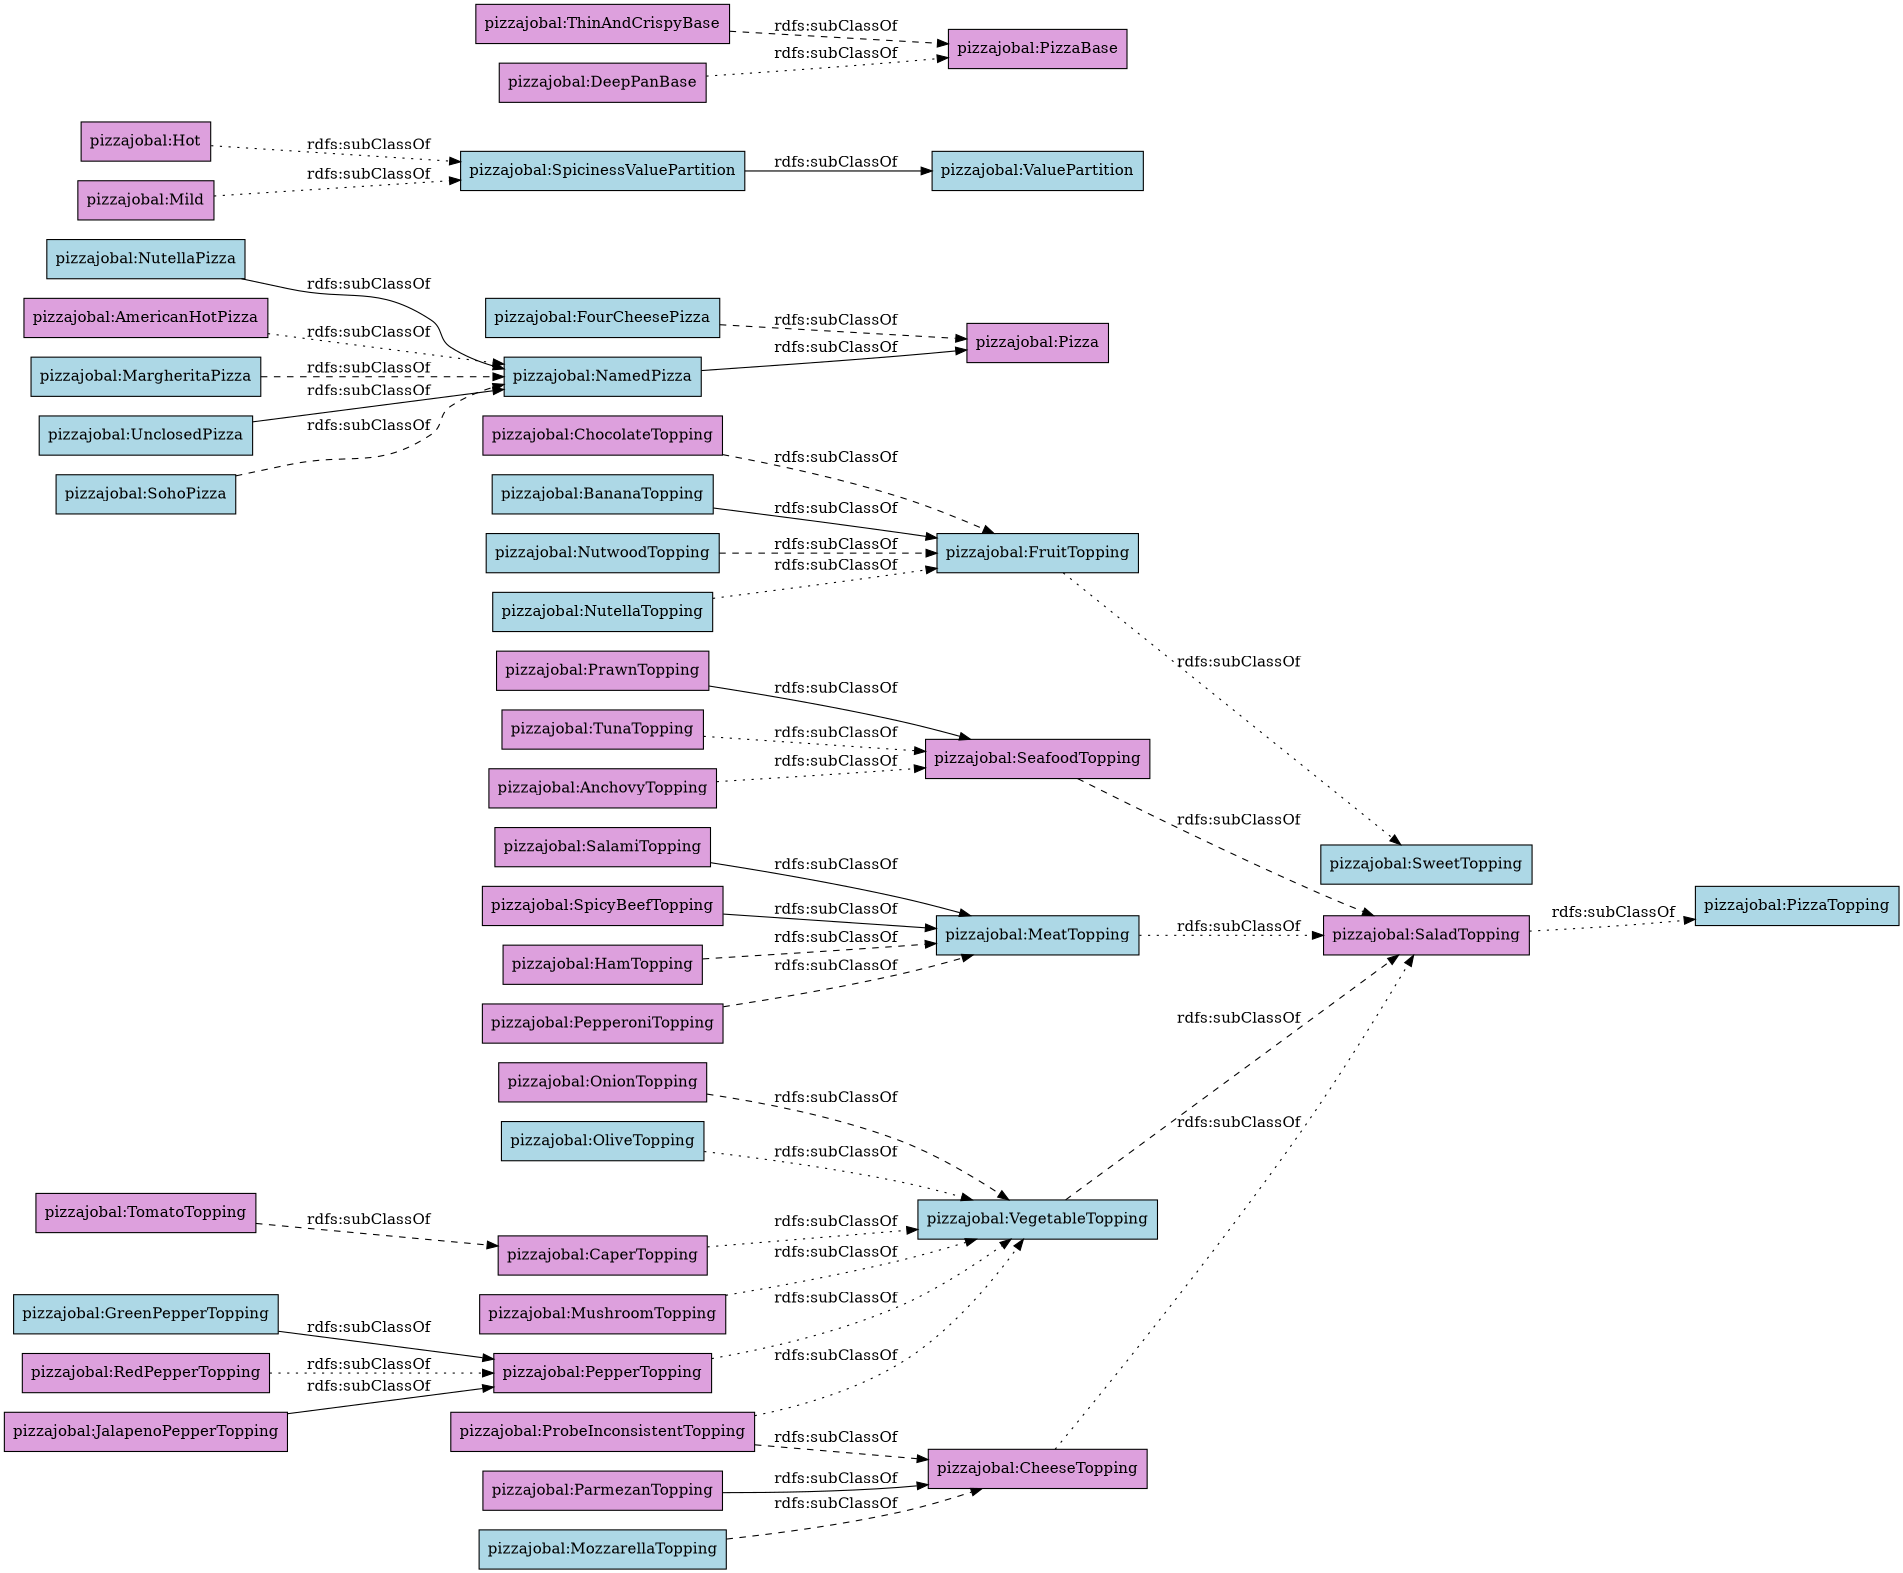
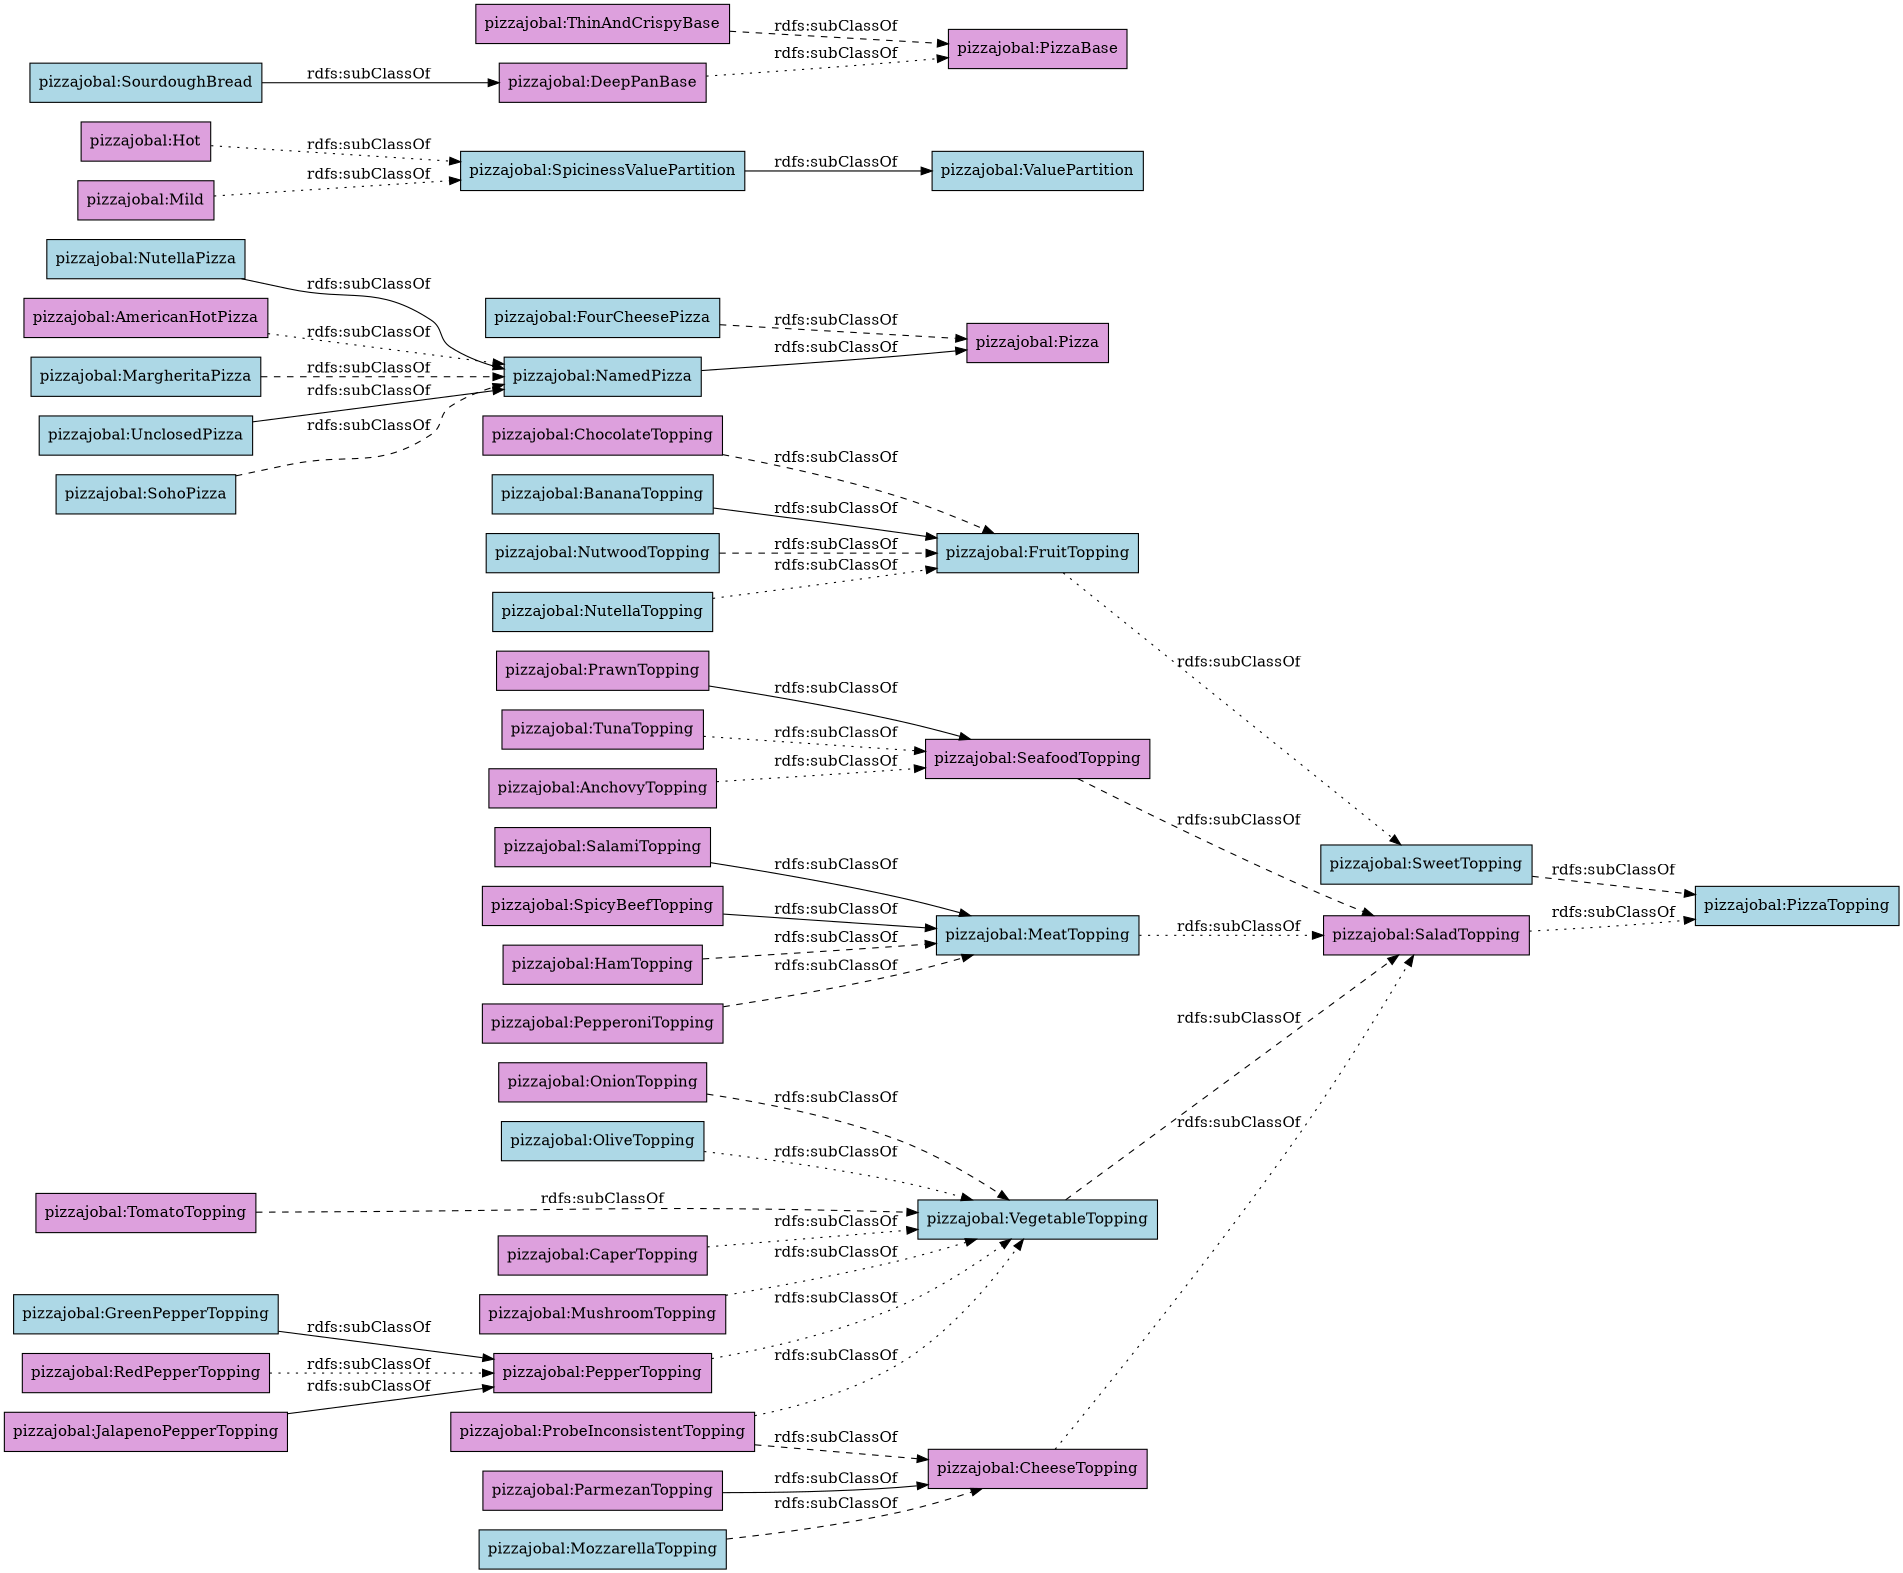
  digraph {
    rankdir=LR
    node [color=black fillcolor=plum shape=rectangle style=filled]
    edge [style=dotted]
    "pizzajobal:FruitTopping" [fillcolor=lightblue]
    "pizzajobal:ChocolateTopping"
    "pizzajobal:SweetTopping" [fillcolor=lightblue]
    "pizzajobal:PrawnTopping"
    "pizzajobal:SeafoodTopping"
    "pizzajobal:SaladTopping"
    "pizzajobal:MeatTopping" [fillcolor=lightblue]
    "pizzajobal:HamTopping"
    "pizzajobal:JalapenoPepperTopping"
    "pizzajobal:PepperTopping"
    "pizzajobal:VegetableTopping" [fillcolor=lightblue]
    "pizzajobal:PizzaTopping" [fillcolor=lightblue]
    "pizzajobal:MushroomTopping"
    "pizzajobal:NamedPizza" [fillcolor=lightblue]
    "pizzajobal:Pizza"
    "pizzajobal:NutellaPizza" [fillcolor=lightblue]
    "pizzajobal:SpicinessValuePartition" [fillcolor=lightblue]
    "pizzajobal:Hot"
    "pizzajobal:ValuePartition" [fillcolor=lightblue]
    "pizzajobal:CheeseTopping"
    "pizzajobal:ParmezanTopping"
    "pizzajobal:ProbeInconsistentTopping"
    "pizzajobal:DeepPanBase"
    "pizzajobal:PizzaBase"
    "pizzajobal:MozzarellaTopping" [fillcolor=lightblue]
    "pizzajobal:FourCheesePizza" [fillcolor=lightblue]
    "pizzajobal:OnionTopping"
    "pizzajobal:TunaTopping"
    "pizzajobal:BananaTopping" [fillcolor=lightblue]
    "pizzajobal:OliveTopping" [fillcolor=lightblue]
    "pizzajobal:AmericanHotPizza"
    "pizzajobal:AnchovyTopping"
    "pizzajobal:NutwoodTopping" [fillcolor=lightblue]
    "pizzajobal:NutellaTopping" [fillcolor=lightblue]
    "pizzajobal:PepperoniTopping"
    "pizzajobal:MargheritaPizza" [fillcolor=lightblue]
    "pizzajobal:GreenPepperTopping" [fillcolor=lightblue]
    "pizzajobal:ThinAndCrispyBase"
    "pizzajobal:RedPepperTopping"
    "pizzajobal:CaperTopping"
+   "pizzajobal:SourdoughBread" [fillcolor=lightblue]
    "pizzajobal:UnclosedPizza" [fillcolor=lightblue]
    "pizzajobal:TomatoTopping"
    "pizzajobal:Mild"
    "pizzajobal:SalamiTopping"
    "pizzajobal:SohoPizza" [fillcolor=lightblue]
    "pizzajobal:SpicyBeefTopping"
    "pizzajobal:FruitTopping" -> "pizzajobal:SweetTopping" [label="rdfs:subClassOf"]
    "pizzajobal:ChocolateTopping" -> "pizzajobal:FruitTopping" [label="rdfs:subClassOf" style=dashed]
+   "pizzajobal:SweetTopping" -> "pizzajobal:PizzaTopping" [label="rdfs:subClassOf" style=dashed]
    "pizzajobal:PrawnTopping" -> "pizzajobal:SeafoodTopping" [label="rdfs:subClassOf" style=solid]
    "pizzajobal:SeafoodTopping" -> "pizzajobal:SaladTopping" [label="rdfs:subClassOf" style=dashed]
    "pizzajobal:SaladTopping" -> "pizzajobal:PizzaTopping" [label="rdfs:subClassOf"]
    "pizzajobal:MeatTopping" -> "pizzajobal:SaladTopping" [label="rdfs:subClassOf"]
    "pizzajobal:HamTopping" -> "pizzajobal:MeatTopping" [label="rdfs:subClassOf" style=dashed]
    "pizzajobal:JalapenoPepperTopping" -> "pizzajobal:PepperTopping" [label="rdfs:subClassOf" style=solid]
    "pizzajobal:PepperTopping" -> "pizzajobal:VegetableTopping" [label="rdfs:subClassOf"]
    "pizzajobal:VegetableTopping" -> "pizzajobal:SaladTopping" [label="rdfs:subClassOf" style=dashed]
    "pizzajobal:MushroomTopping" -> "pizzajobal:VegetableTopping" [label="rdfs:subClassOf"]
    "pizzajobal:NamedPizza" -> "pizzajobal:Pizza" [label="rdfs:subClassOf" style=solid]
    "pizzajobal:NutellaPizza" -> "pizzajobal:NamedPizza" [label="rdfs:subClassOf" style=solid]
    "pizzajobal:SpicinessValuePartition" -> "pizzajobal:ValuePartition" [label="rdfs:subClassOf" style=solid]
    "pizzajobal:Hot" -> "pizzajobal:SpicinessValuePartition" [label="rdfs:subClassOf"]
    "pizzajobal:CheeseTopping" -> "pizzajobal:SaladTopping" [label="rdfs:subClassOf"]
    "pizzajobal:ParmezanTopping" -> "pizzajobal:CheeseTopping" [label="rdfs:subClassOf" style=solid]
    "pizzajobal:ProbeInconsistentTopping" -> "pizzajobal:VegetableTopping" [label="rdfs:subClassOf"]
    "pizzajobal:ProbeInconsistentTopping" -> "pizzajobal:CheeseTopping" [label="rdfs:subClassOf" style=dashed]
    "pizzajobal:DeepPanBase" -> "pizzajobal:PizzaBase" [label="rdfs:subClassOf"]
    "pizzajobal:MozzarellaTopping" -> "pizzajobal:CheeseTopping" [label="rdfs:subClassOf" style=dashed]
    "pizzajobal:FourCheesePizza" -> "pizzajobal:Pizza" [label="rdfs:subClassOf" style=dashed]
    "pizzajobal:OnionTopping" -> "pizzajobal:VegetableTopping" [label="rdfs:subClassOf" style=dashed]
    "pizzajobal:TunaTopping" -> "pizzajobal:SeafoodTopping" [label="rdfs:subClassOf"]
    "pizzajobal:BananaTopping" -> "pizzajobal:FruitTopping" [label="rdfs:subClassOf" style=solid]
    "pizzajobal:OliveTopping" -> "pizzajobal:VegetableTopping" [label="rdfs:subClassOf"]
    "pizzajobal:AmericanHotPizza" -> "pizzajobal:NamedPizza" [label="rdfs:subClassOf"]
    "pizzajobal:AnchovyTopping" -> "pizzajobal:SeafoodTopping" [label="rdfs:subClassOf"]
    "pizzajobal:NutwoodTopping" -> "pizzajobal:FruitTopping" [label="rdfs:subClassOf" style=dashed]
    "pizzajobal:NutellaTopping" -> "pizzajobal:FruitTopping" [label="rdfs:subClassOf"]
    "pizzajobal:PepperoniTopping" -> "pizzajobal:MeatTopping" [label="rdfs:subClassOf" style=dashed]
    "pizzajobal:MargheritaPizza" -> "pizzajobal:NamedPizza" [label="rdfs:subClassOf" style=dashed]
    "pizzajobal:GreenPepperTopping" -> "pizzajobal:PepperTopping" [label="rdfs:subClassOf" style=solid]
    "pizzajobal:ThinAndCrispyBase" -> "pizzajobal:PizzaBase" [label="rdfs:subClassOf" style=dashed]
    "pizzajobal:RedPepperTopping" -> "pizzajobal:PepperTopping" [label="rdfs:subClassOf"]
    "pizzajobal:CaperTopping" -> "pizzajobal:VegetableTopping" [label="rdfs:subClassOf"]
+   "pizzajobal:SourdoughBread" -> "pizzajobal:DeepPanBase" [label="rdfs:subClassOf" style=solid]
    "pizzajobal:UnclosedPizza" -> "pizzajobal:NamedPizza" [label="rdfs:subClassOf" style=solid]
-   "pizzajobal:TomatoTopping" -> "pizzajobal:CaperTopping" [label="rdfs:subClassOf" style=dashed]
+   "pizzajobal:TomatoTopping" -> "pizzajobal:VegetableTopping" [label="rdfs:subClassOf" style=dashed]
    "pizzajobal:Mild" -> "pizzajobal:SpicinessValuePartition" [label="rdfs:subClassOf"]
    "pizzajobal:SalamiTopping" -> "pizzajobal:MeatTopping" [label="rdfs:subClassOf" style=solid]
    "pizzajobal:SohoPizza" -> "pizzajobal:NamedPizza" [label="rdfs:subClassOf" style=dashed]
    "pizzajobal:SpicyBeefTopping" -> "pizzajobal:MeatTopping" [label="rdfs:subClassOf" style=solid]
  }
